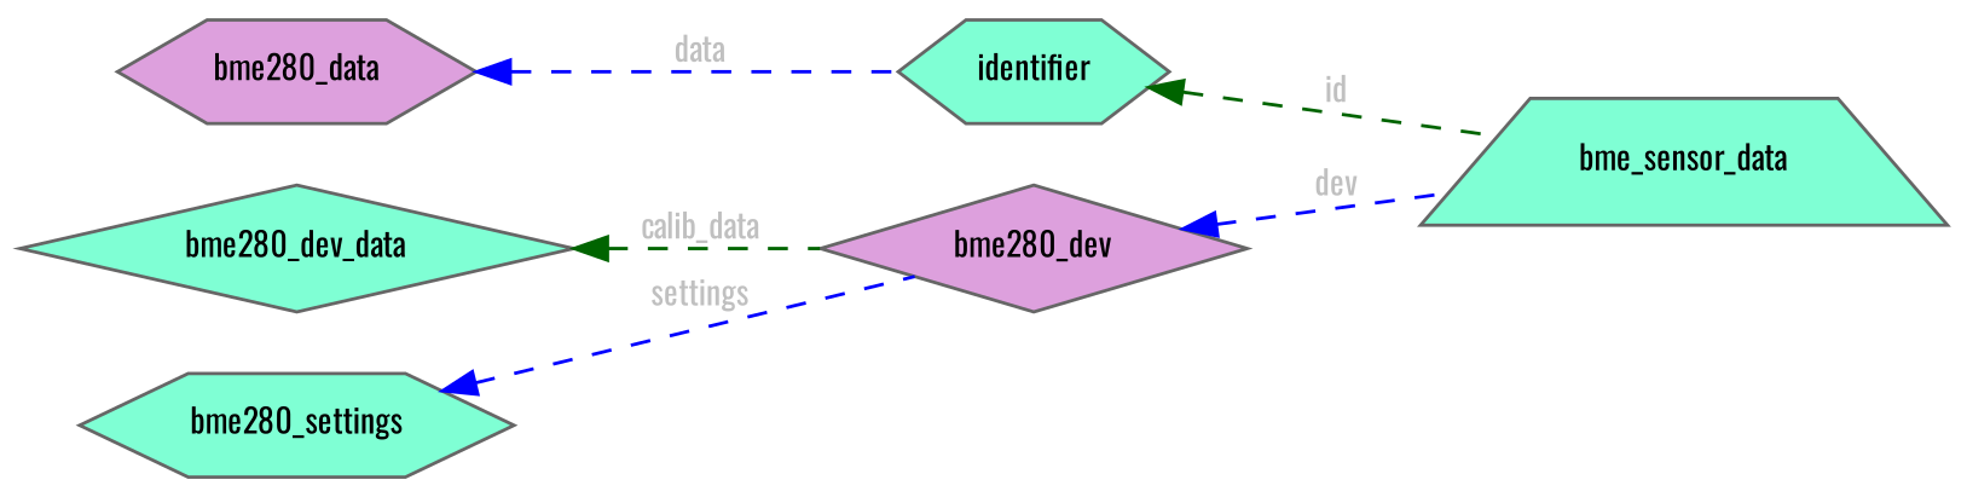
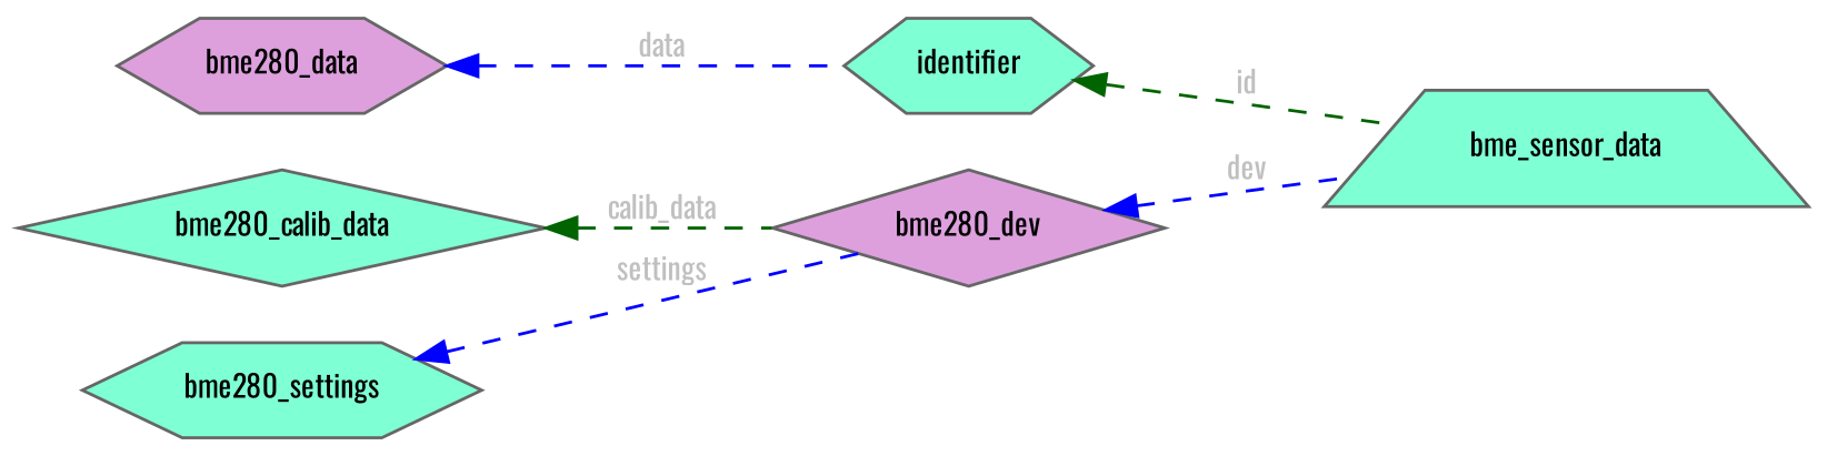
  digraph {
    fontname=Oswald
    rankdir=LR
    node [color=gray40 fillcolor=aquamarine fontname=Oswald fontsize=10 shape=hexagon style=filled]
    edge [color=blue dir=back fontcolor=grey fontname=Oswald fontsize=10 labelfontname=Helvetica labelfontsize=10 style=dashed]
    n1 [fontcolor=black height=0.2 label=bme_sensor_data shape=trapezium width=0.4]
    n2 [fillcolor=plum height=0.2 label=bme280_data width=0.4]
    n3 [height=0.2 label=identifier width=0.4]
    n4 [fillcolor=plum height=0.2 label=bme280_dev shape=diamond width=0.4]
-   n5 [height=0.2 label=bme280_dev_data shape=diamond width=0.4]
+   n5 [height=0.2 label=bme280_calib_data shape=diamond width=0.4]
    n6 [height=0.2 label=bme280_settings width=0.4]
    n2 -> n3 [label=" data"]
    n3 -> n1 [color=darkgreen label=" id"]
    n4 -> n1 [label=" dev"]
    n5 -> n4 [color=darkgreen label=" calib_data"]
    n6 -> n4 [label=" settings"]
  }
